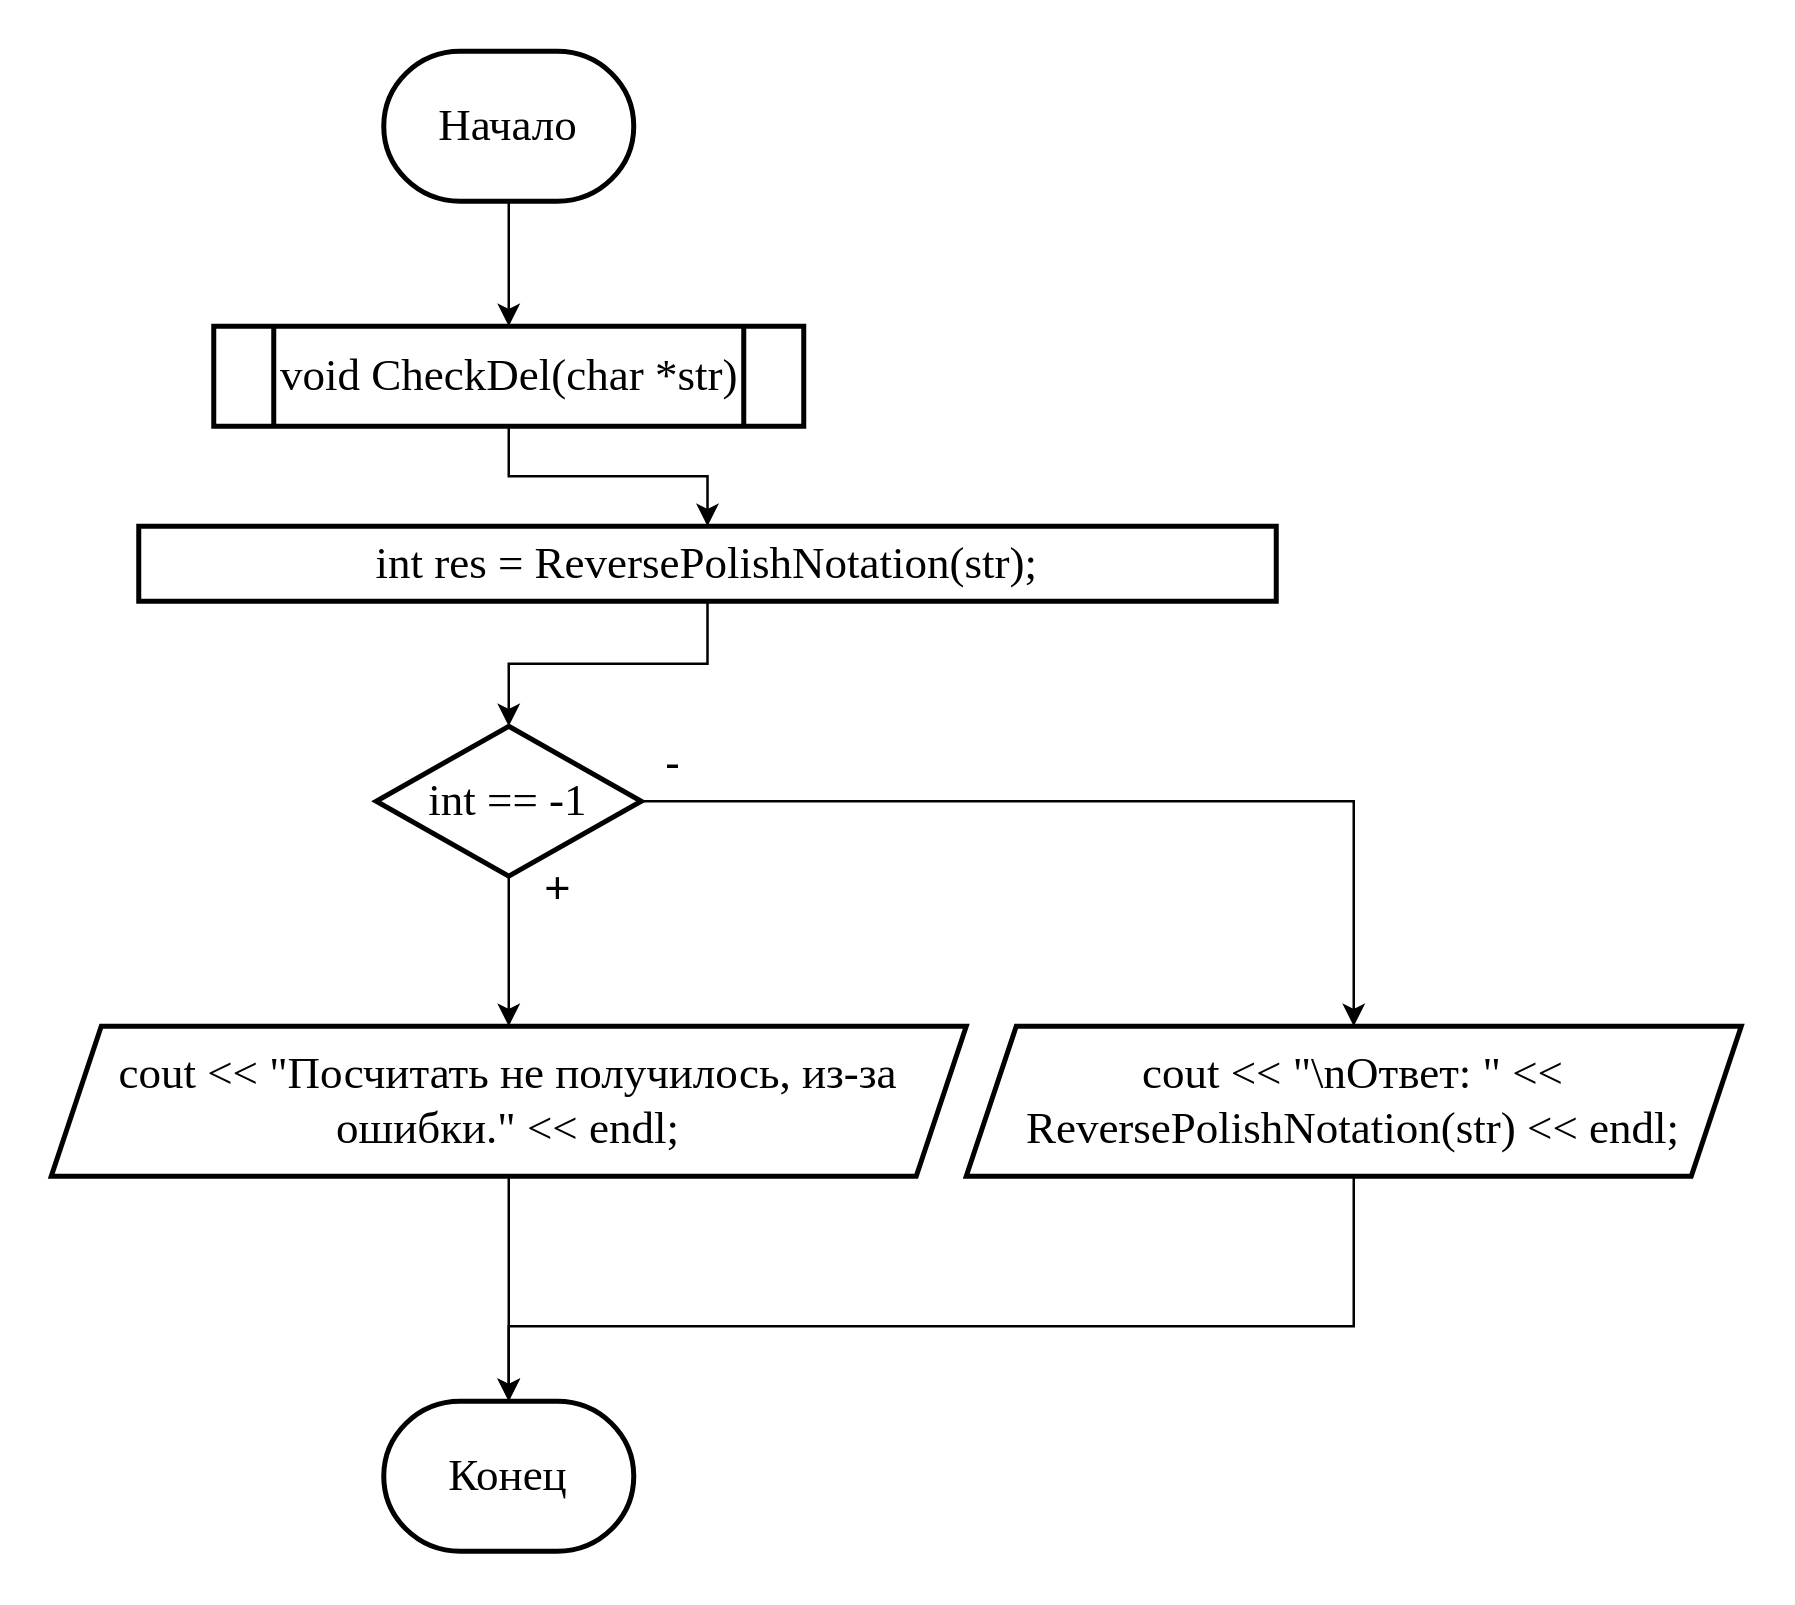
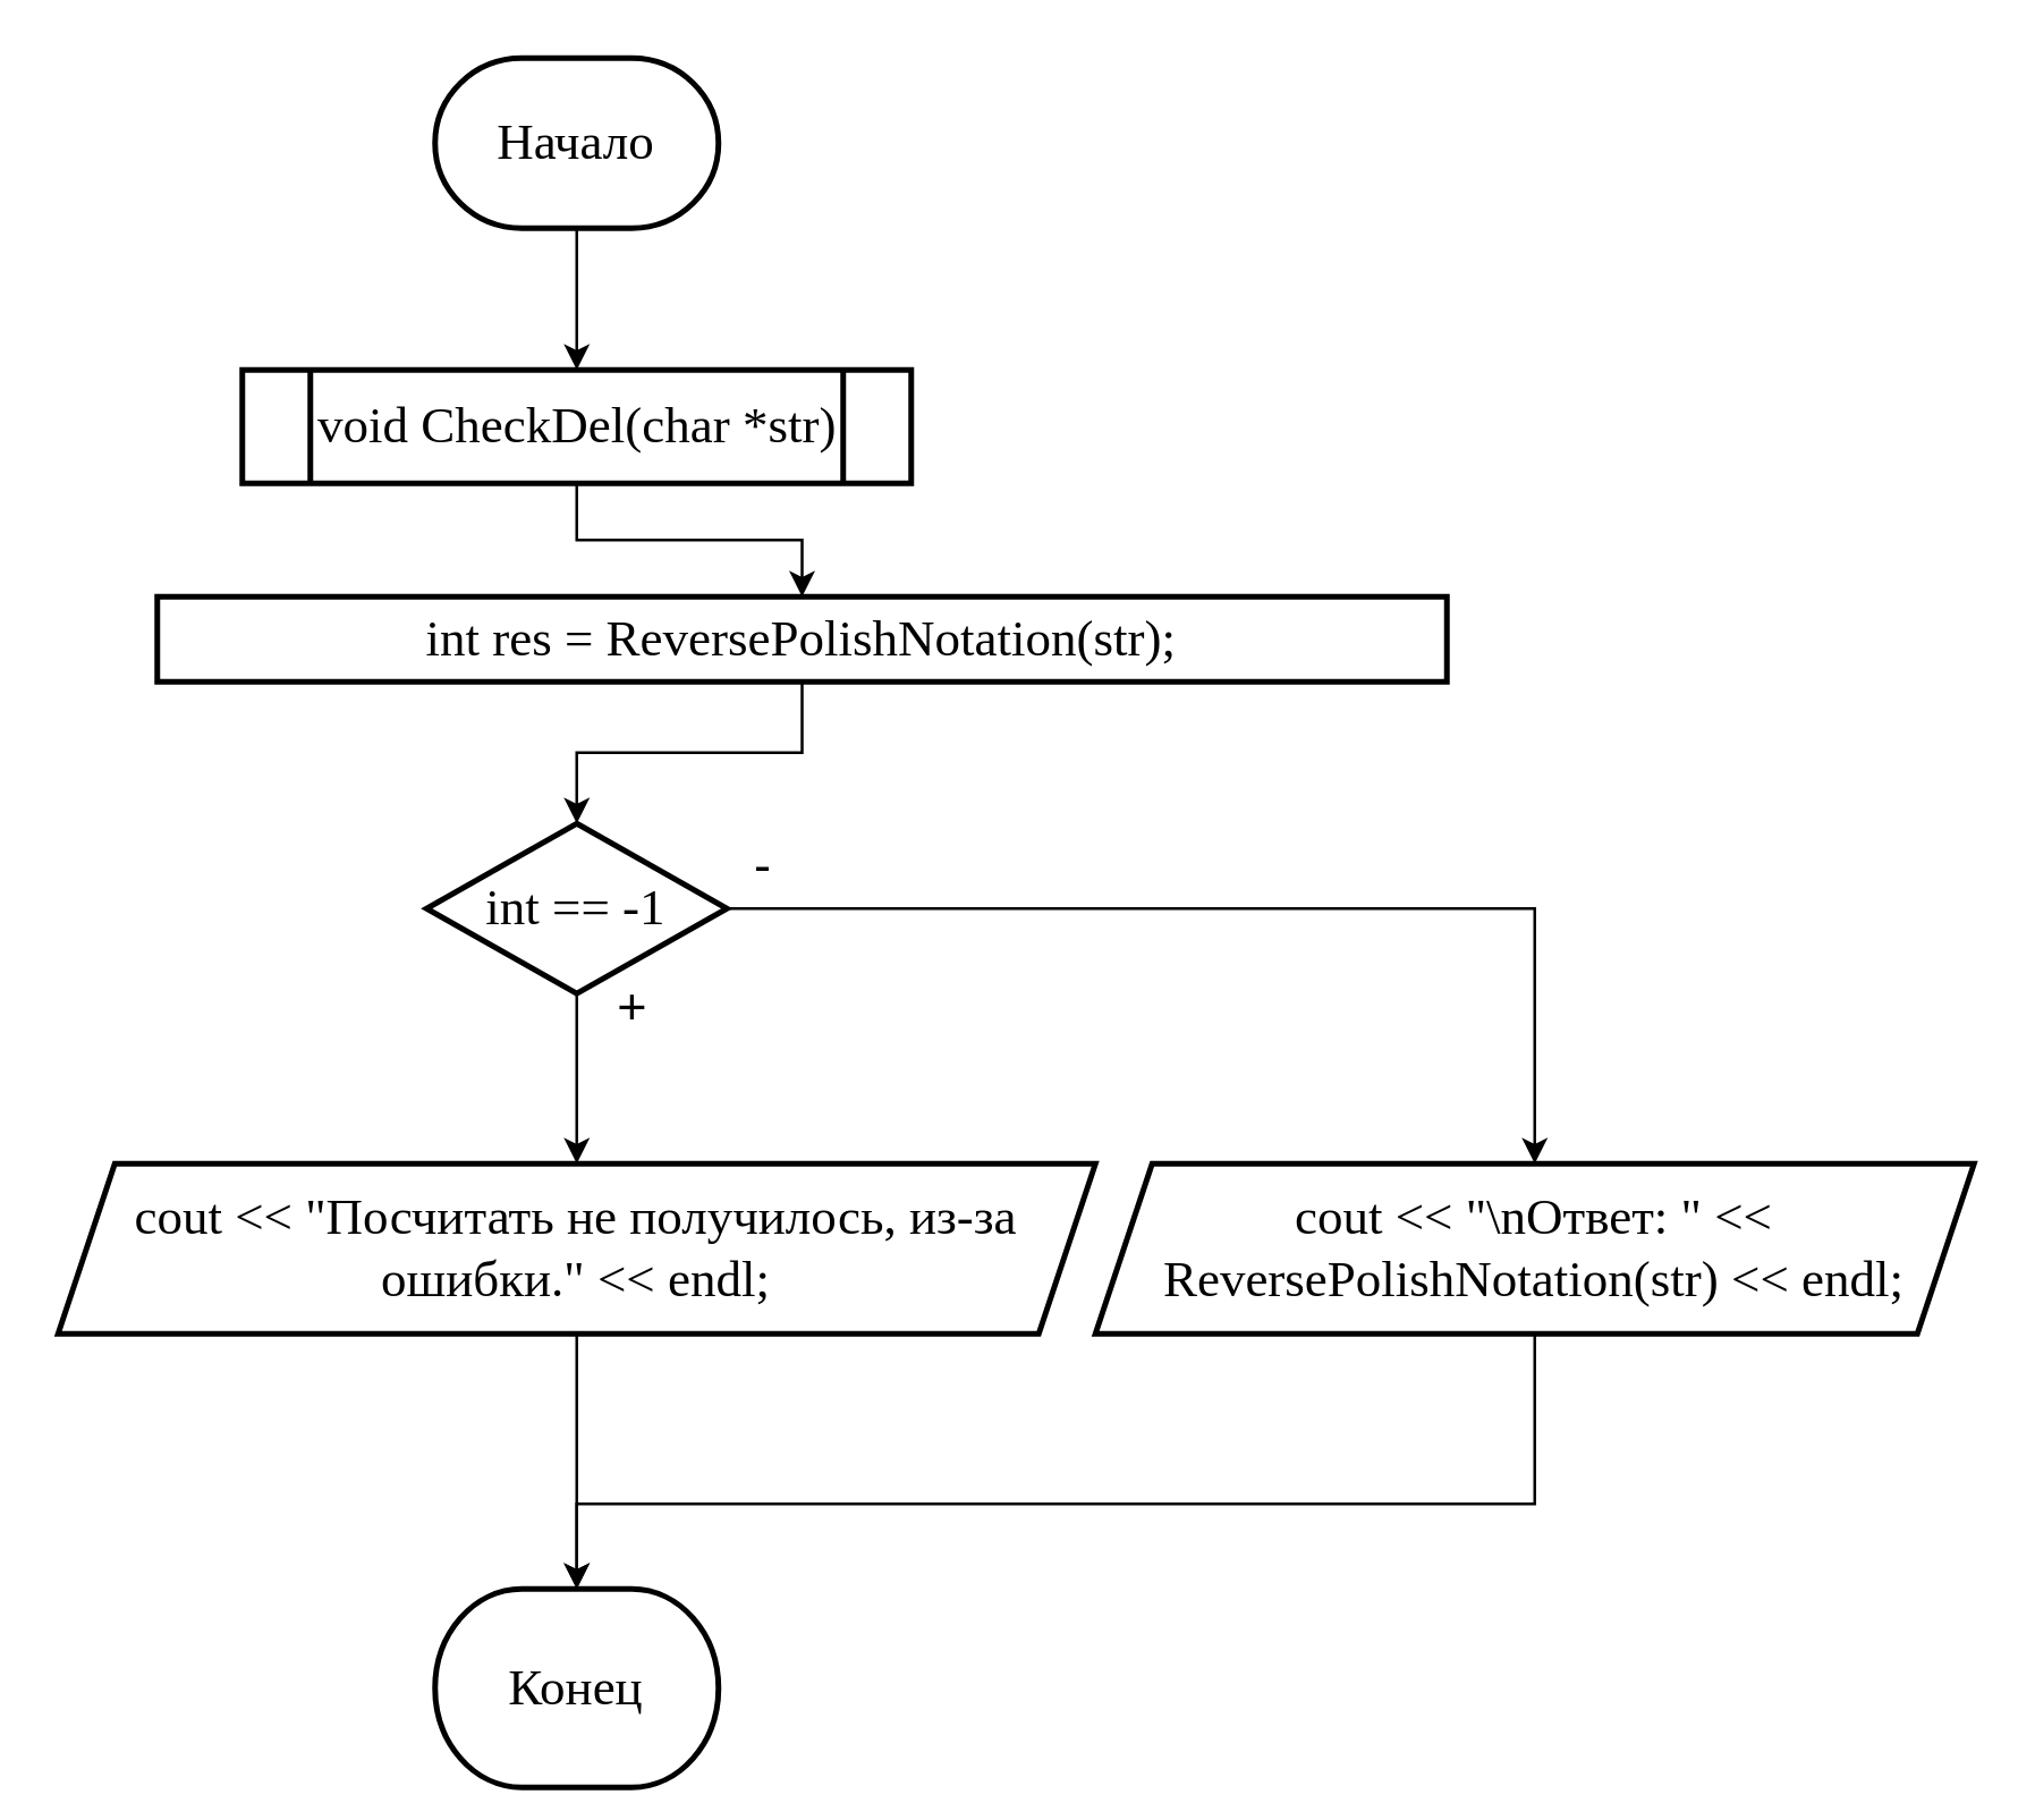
  <mxCell id="0" />
  <mxCell id="1" parent="0" />
  <mxCell id="2" value="" style="edgeStyle=orthogonalEdgeStyle;rounded=0;orthogonalLoop=1;jettySize=auto;html=1;" edge="1" parent="1" source="3" target="6"><mxGeometry relative="1" as="geometry" /></mxCell>
  <mxCell id="3" value="Начало" style="strokeWidth=2;html=1;shape=mxgraph.flowchart.terminator;whiteSpace=wrap;fontFamily=Times New Roman;fontSize=18;" vertex="1" parent="1"><mxGeometry x="153" y="20" width="100" height="60" as="geometry" /></mxCell>
- <mxCell id="4" value="Конец" style="strokeWidth=2;html=1;shape=mxgraph.flowchart.terminator;whiteSpace=wrap;fontFamily=Times New Roman;fontSize=18;" vertex="1" parent="1"><mxGeometry x="153" y="560" width="100" height="60" as="geometry" /></mxCell>
+ <mxCell id="4" value="Конец" style="strokeWidth=2;html=1;shape=mxgraph.flowchart.terminator;whiteSpace=wrap;fontFamily=Times New Roman;fontSize=18;" vertex="1" parent="1"><mxGeometry x="153" y="560" width="100" height="70" as="geometry" /></mxCell>
  <mxCell id="5" value="" style="edgeStyle=orthogonalEdgeStyle;rounded=0;orthogonalLoop=1;jettySize=auto;html=1;" edge="1" parent="1" source="6" target="8"><mxGeometry relative="1" as="geometry" /></mxCell>
  <mxCell id="6" value="void CheckDel(char *str)" style="shape=process;whiteSpace=wrap;html=1;backgroundOutline=1;fontSize=18;fontFamily=Times New Roman;strokeWidth=2;" vertex="1" parent="1"><mxGeometry x="85" y="130" width="236" height="40" as="geometry" /></mxCell>
  <mxCell id="7" value="" style="edgeStyle=orthogonalEdgeStyle;rounded=0;orthogonalLoop=1;jettySize=auto;html=1;" edge="1" parent="1" source="8" target="11"><mxGeometry relative="1" as="geometry" /></mxCell>
  <mxCell id="8" value="int res = ReversePolishNotation(str);" style="whiteSpace=wrap;html=1;fontSize=18;fontFamily=Times New Roman;strokeWidth=2;" vertex="1" parent="1"><mxGeometry x="55" y="210" width="455" height="30" as="geometry" /></mxCell>
  <mxCell id="9" value="" style="edgeStyle=orthogonalEdgeStyle;rounded=0;orthogonalLoop=1;jettySize=auto;html=1;" edge="1" parent="1" source="11" target="13"><mxGeometry relative="1" as="geometry" /></mxCell>
  <mxCell id="10" value="" style="edgeStyle=orthogonalEdgeStyle;rounded=0;orthogonalLoop=1;jettySize=auto;html=1;" edge="1" parent="1" source="11" target="14"><mxGeometry relative="1" as="geometry" /></mxCell>
  <mxCell id="11" value="int == -1" style="rhombus;whiteSpace=wrap;html=1;fontSize=18;fontFamily=Times New Roman;strokeWidth=2;" vertex="1" parent="1"><mxGeometry x="150" y="290" width="106" height="60" as="geometry" /></mxCell>
  <mxCell id="12" value="" style="edgeStyle=orthogonalEdgeStyle;rounded=0;orthogonalLoop=1;jettySize=auto;html=1;" edge="1" parent="1" source="13" target="4"><mxGeometry relative="1" as="geometry" /></mxCell>
  <mxCell id="13" value="cout &amp;lt;&amp;lt; &quot;Посчитать не получилось, из-за ошибки.&quot; &amp;lt;&amp;lt; endl;" style="shape=parallelogram;perimeter=parallelogramPerimeter;whiteSpace=wrap;html=1;fixedSize=1;fontSize=18;fontFamily=Times New Roman;strokeWidth=2;" vertex="1" parent="1"><mxGeometry x="20" y="410" width="366" height="60" as="geometry" /></mxCell>
  <mxCell id="14" value="cout &amp;lt;&amp;lt; &quot;\nОтвет: &quot; &amp;lt;&amp;lt; ReversePolishNotation(str) &amp;lt;&amp;lt; endl;" style="shape=parallelogram;perimeter=parallelogramPerimeter;whiteSpace=wrap;html=1;fixedSize=1;fontSize=18;fontFamily=Times New Roman;strokeWidth=2;" vertex="1" parent="1"><mxGeometry x="386" y="410" width="310" height="60" as="geometry" /></mxCell>
  <mxCell id="15" value="-" style="text;html=1;align=center;verticalAlign=middle;whiteSpace=wrap;rounded=0;fontSize=18;" vertex="1" parent="1"><mxGeometry x="239" y="290" width="60" height="30" as="geometry" /></mxCell>
  <mxCell id="16" value="+" style="text;html=1;align=center;verticalAlign=middle;whiteSpace=wrap;rounded=0;fontSize=18;" vertex="1" parent="1"><mxGeometry x="193" y="340" width="60" height="30" as="geometry" /></mxCell>
  <mxCell id="17" style="edgeStyle=orthogonalEdgeStyle;rounded=0;orthogonalLoop=1;jettySize=auto;html=1;entryX=0.5;entryY=0;entryDx=0;entryDy=0;entryPerimeter=0;" edge="1" parent="1" source="14" target="4"><mxGeometry relative="1" as="geometry"><Array as="points"><mxPoint x="541" y="530" /><mxPoint x="203" y="530" /></Array></mxGeometry></mxCell>
